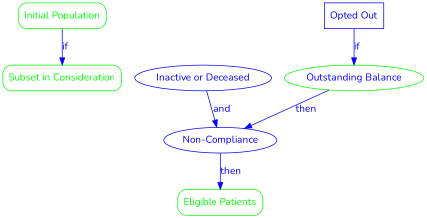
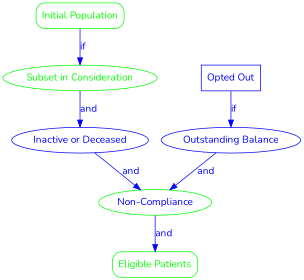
  digraph {
    fontname=Nunito
    rankdir=TB
    node [color=blue fontcolor=blue fontname=Nunito shape=box]
    edge [color=blue fontcolor=blue fontname=Nunito]
    n1 [color=green fontcolor=green label="Initial Population" style=rounded]
-   n2 [color=green fontcolor=green label="Subset in Consideration" style=rounded]
+   n2 [color=green fontcolor=green label="Subset in Consideration" shape=ellipse style=rounded]
    n3 [label="Inactive or Deceased" shape=ellipse]
-   n4 [label="Non-Compliance" shape=ellipse]
+   n4 [color=green label="Non-Compliance" shape=ellipse]
    n5 [label="Opted Out"]
-   n6 [color=green label="Outstanding Balance" shape=ellipse]
+   n6 [label="Outstanding Balance" shape=ellipse]
    n7 [color=green fontcolor=green label="Eligible Patients" style=rounded]
    n1 -> n2 [label=if]
+   n2 -> n3 [label=and]
    n3 -> n4 [label=and]
-   n4 -> n7 [label=then]
+   n4 -> n7 [label=and]
    n5 -> n6 [label=if]
-   n6 -> n4 [label=then]
+   n6 -> n4 [label=and]
  }
